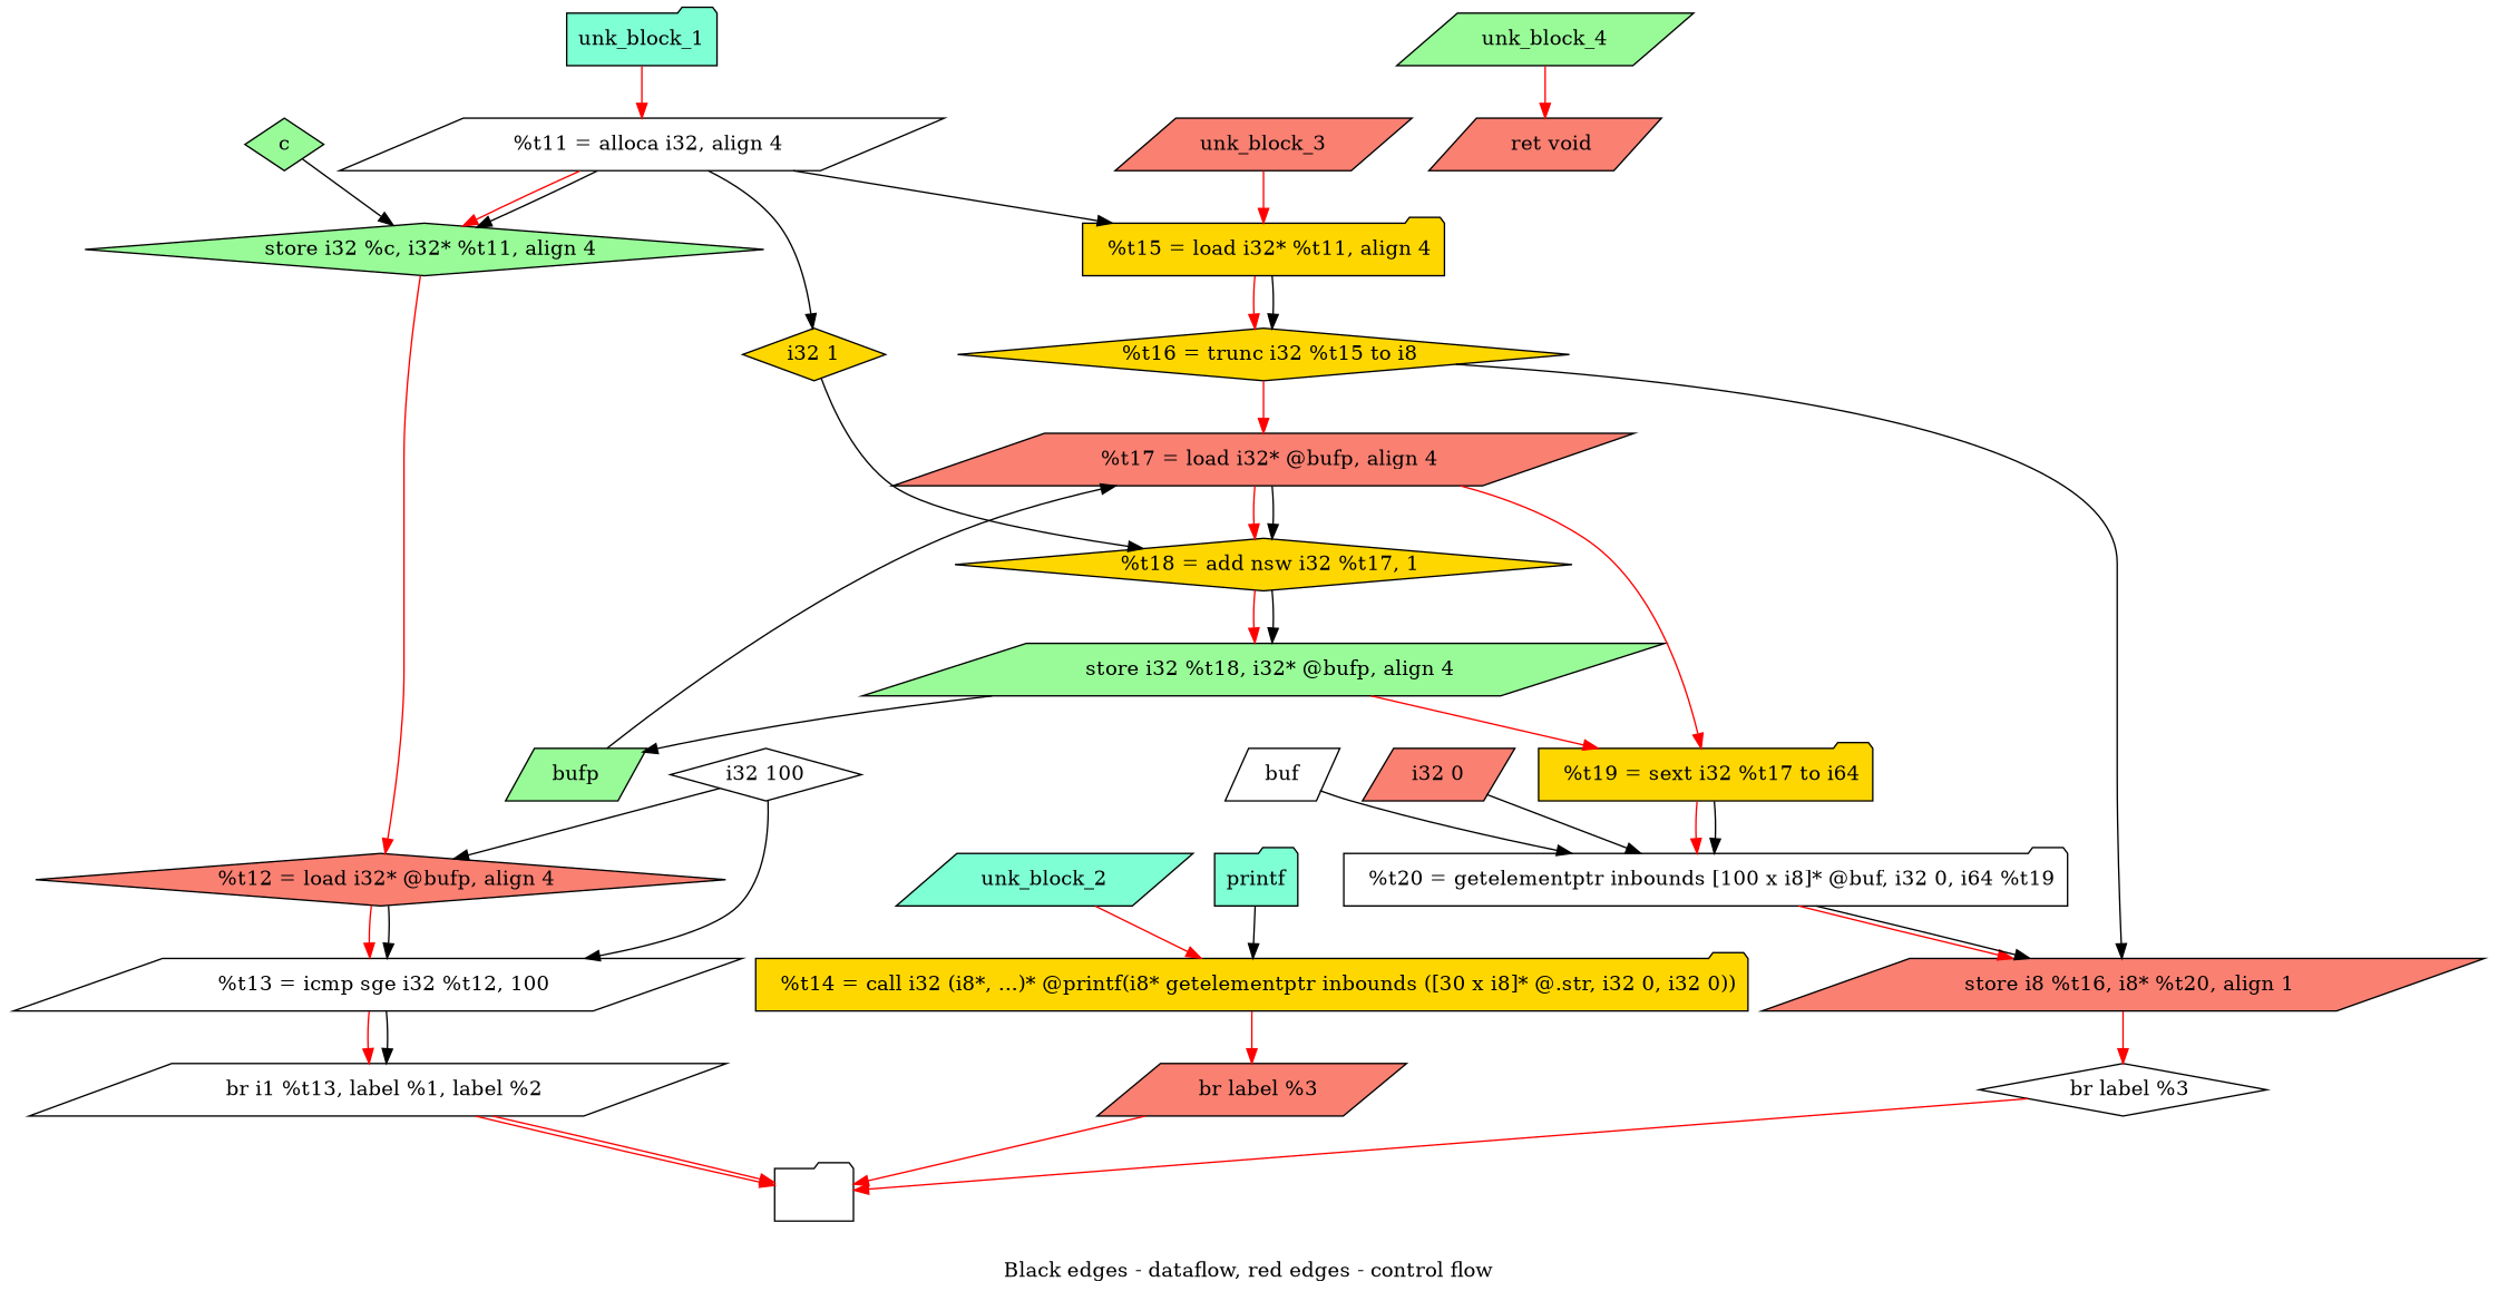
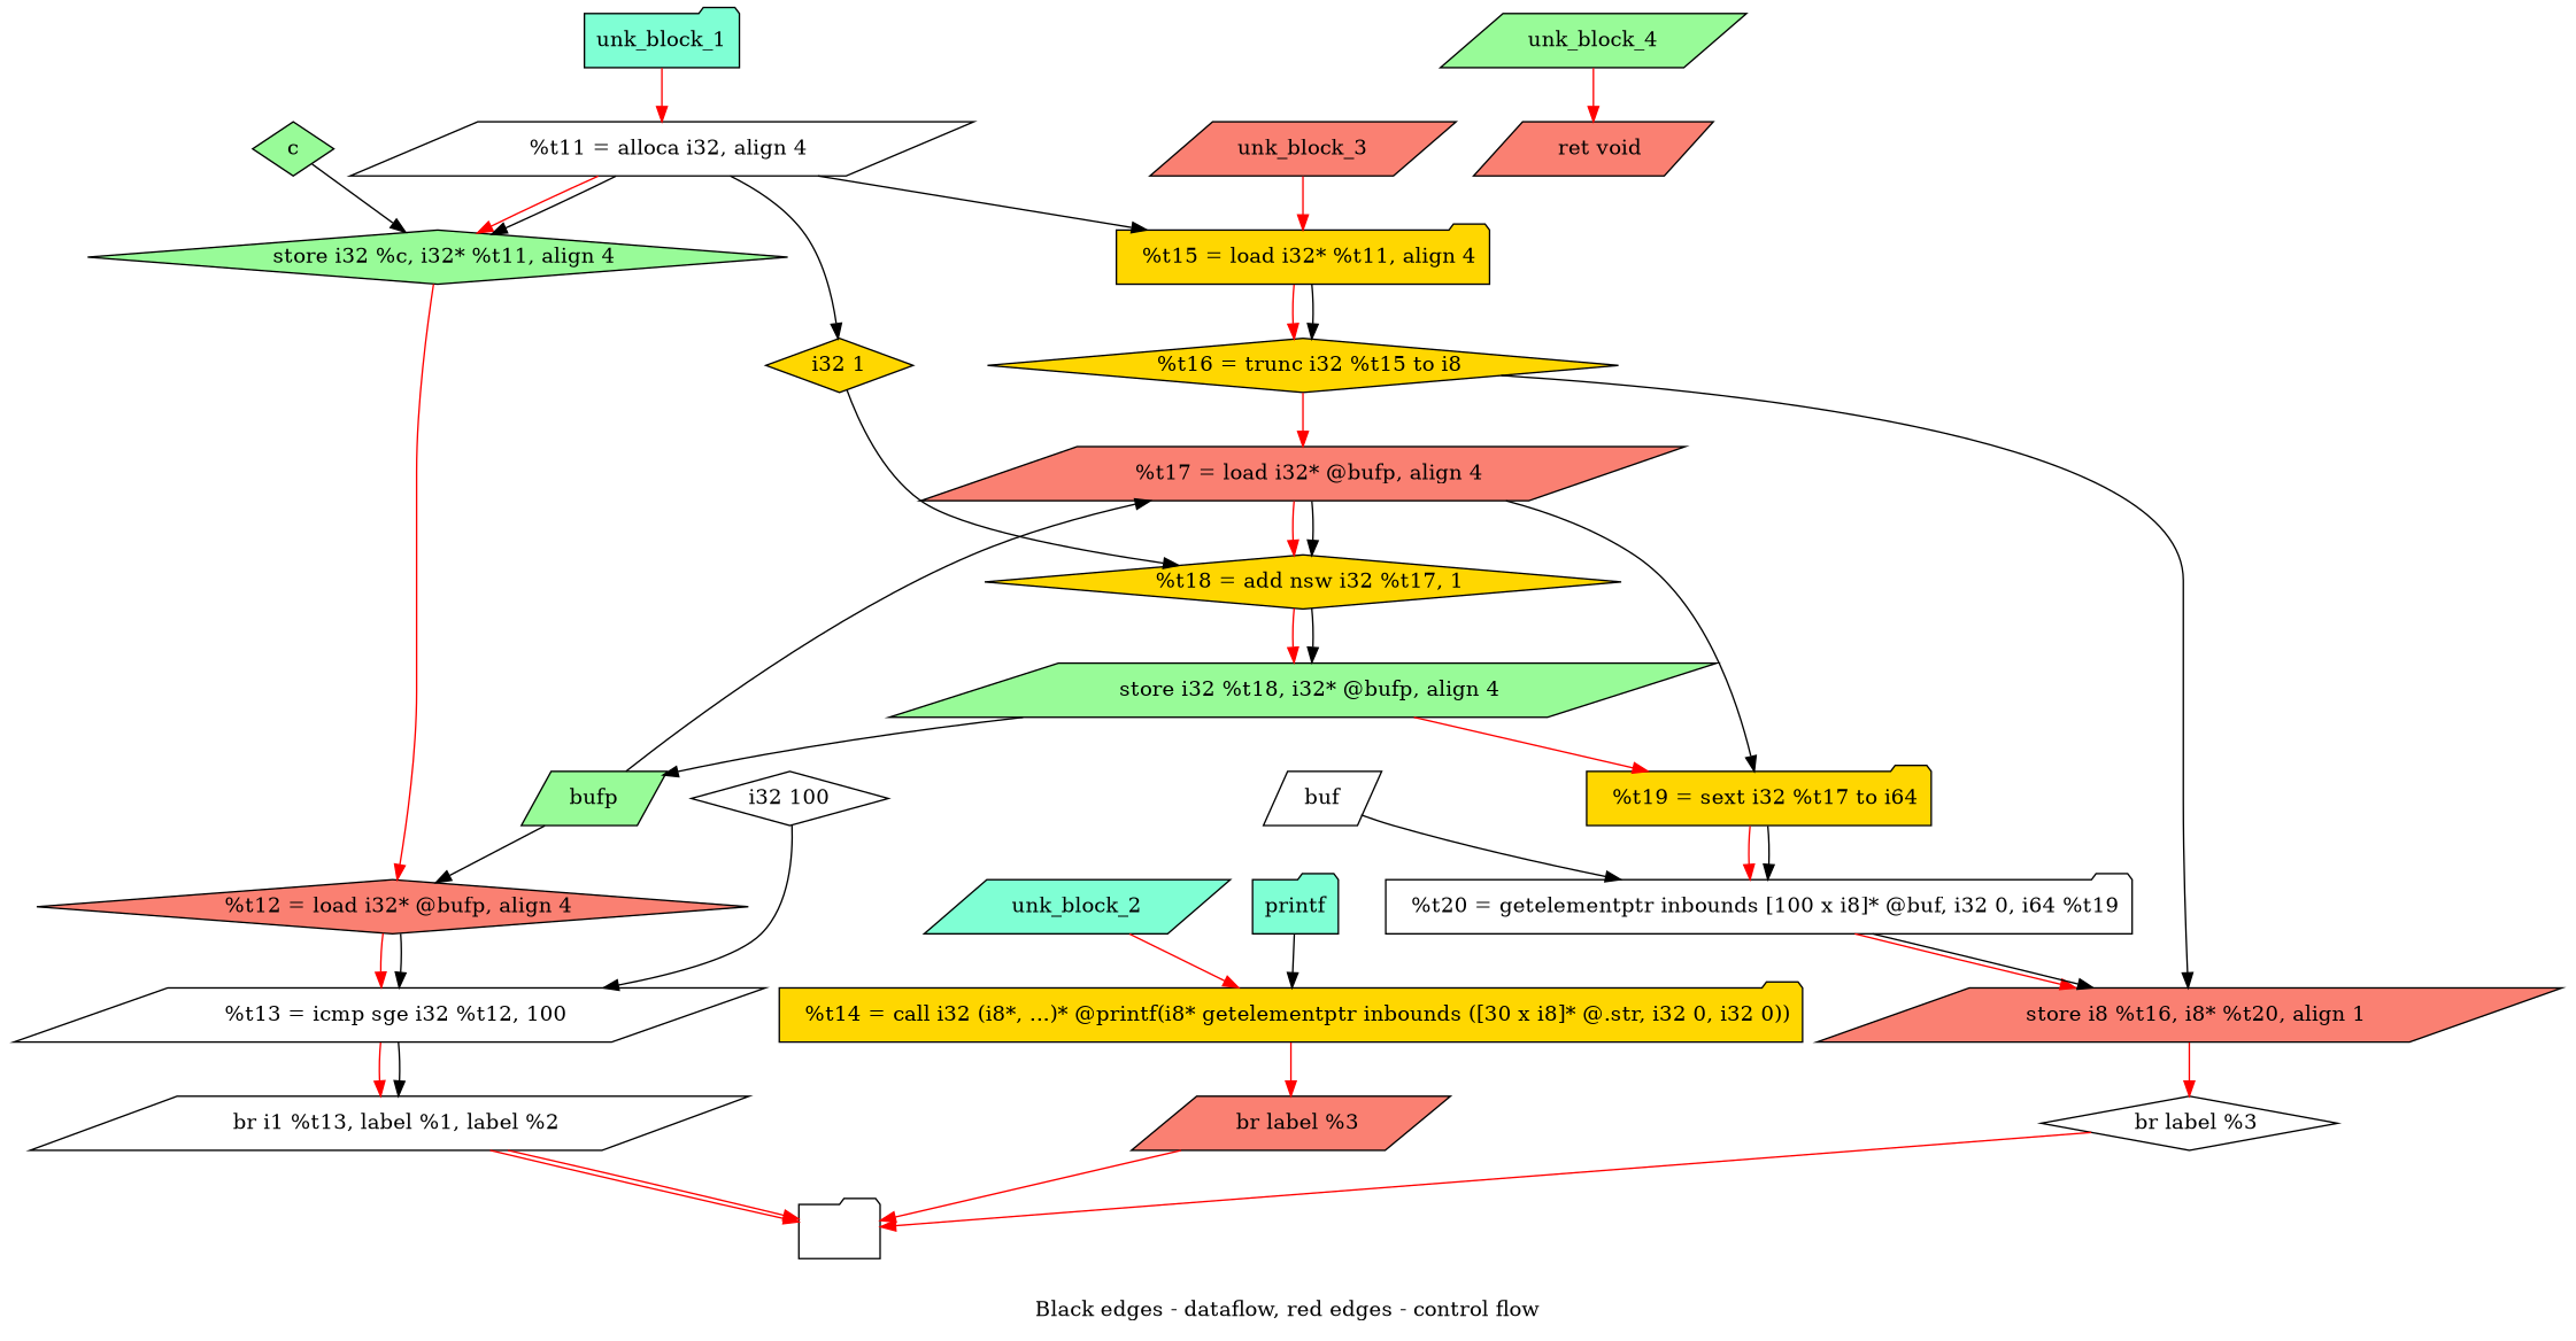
  digraph {
    compound=true
    label="Black edges - dataflow, red edges - control flow"
    node [fillcolor=white shape=parallelogram style=filled]
    n1 [label="  %t11 = alloca i32, align 4"]
    n2 [fillcolor=palegreen label="  store i32 %c, i32* %t11, align 4" shape=diamond]
    n3 [fillcolor=gold label="  %t15 = load i32* %t11, align 4" shape=folder]
    "i32 1" [fillcolor=gold shape=diamond]
    n5 [fillcolor=salmon label="  %t12 = load i32* @bufp, align 4" shape=diamond]
    n6 [fillcolor=gold label="  %t16 = trunc i32 %t15 to i8" shape=diamond]
    n7 [label="  %t13 = icmp sge i32 %t12, 100"]
    n8 [label="  br i1 %t13, label %1, label %2"]
    "" [shape=folder]
    unk_block_1 [fillcolor=aquamarine shape=folder]
    n11 [fillcolor=gold label="  %t18 = add nsw i32 %t17, 1" shape=diamond]
    n12 [fillcolor=palegreen label="  store i32 %t18, i32* @bufp, align 4"]
    c [fillcolor=palegreen shape=diamond]
    bufp [fillcolor=palegreen]
    n15 [fillcolor=salmon label="  %t17 = load i32* @bufp, align 4"]
    n16 [fillcolor=gold label="  %t19 = sext i32 %t17 to i64" shape=folder]
    "i32 100" [shape=diamond]
    n18 [fillcolor=gold label="  %t14 = call i32 (i8*, ...)* @printf(i8* getelementptr inbounds ([30 x i8]* @.str, i32 0, i32 0))" shape=folder]
    n19 [fillcolor=salmon label="  br label %3"]
    unk_block_2 [fillcolor=aquamarine]
    printf [fillcolor=aquamarine shape=folder]
    n22 [fillcolor=salmon label="  store i8 %t16, i8* %t20, align 1"]
    n23 [label="  br label %3" shape=diamond]
    n24 [label="  %t20 = getelementptr inbounds [100 x i8]* @buf, i32 0, i64 %t19" shape=folder]
    unk_block_3 [fillcolor=salmon]
    buf
-   "i32 0" [fillcolor=salmon]
    n28 [fillcolor=salmon label="  ret void"]
    unk_block_4 [fillcolor=palegreen]
    n1 -> n2 [color=red weight=2]
    n1 -> n2
    n1 -> n3
    n1 -> "i32 1"
    n2 -> n5 [color=red weight=2]
    n3 -> n6 [color=red weight=2]
    n3 -> n6
    "i32 1" -> n11
    n5 -> n7 [color=red weight=2]
    n5 -> n7
    n6 -> n15 [color=red weight=2]
    n6 -> n22
    n7 -> n8 [color=red weight=2]
    n7 -> n8
    n8 -> "" [color=red]
    n8 -> "" [color=red]
    unk_block_1 -> n1 [color=red]
    n11 -> n12 [color=red weight=2]
    n11 -> n12
    n12 -> bufp
    n12 -> n16 [color=red weight=2]
    c -> n2
-   "i32 100" -> n5
+   bufp -> n5
    bufp -> n15
    n15 -> n11 [color=red weight=2]
    n15 -> n11
-   n15 -> n16 [color=red]
+   n15 -> n16
    n16 -> n24 [color=red weight=2]
    n16 -> n24
    "i32 100" -> n7
    n18 -> n19 [color=red weight=2]
    n19 -> "" [color=red]
    unk_block_2 -> n18 [color=red]
    printf -> n18
    n22 -> n23 [color=red weight=2]
    n23 -> "" [color=red]
    n24 -> n22 [color=red weight=2]
    n24 -> n22
    unk_block_3 -> n3 [color=red]
    buf -> n24
-   "i32 0" -> n24
    unk_block_4 -> n28 [color=red]
  }
